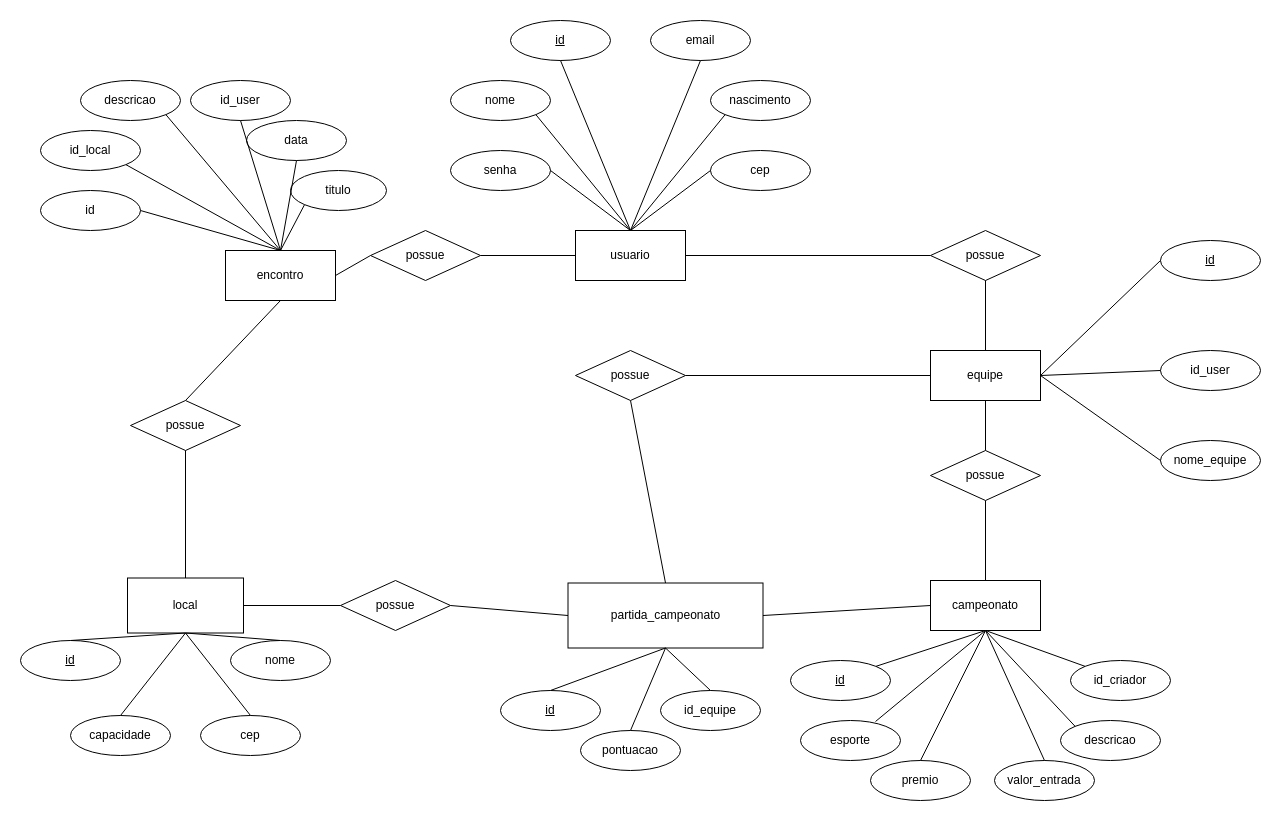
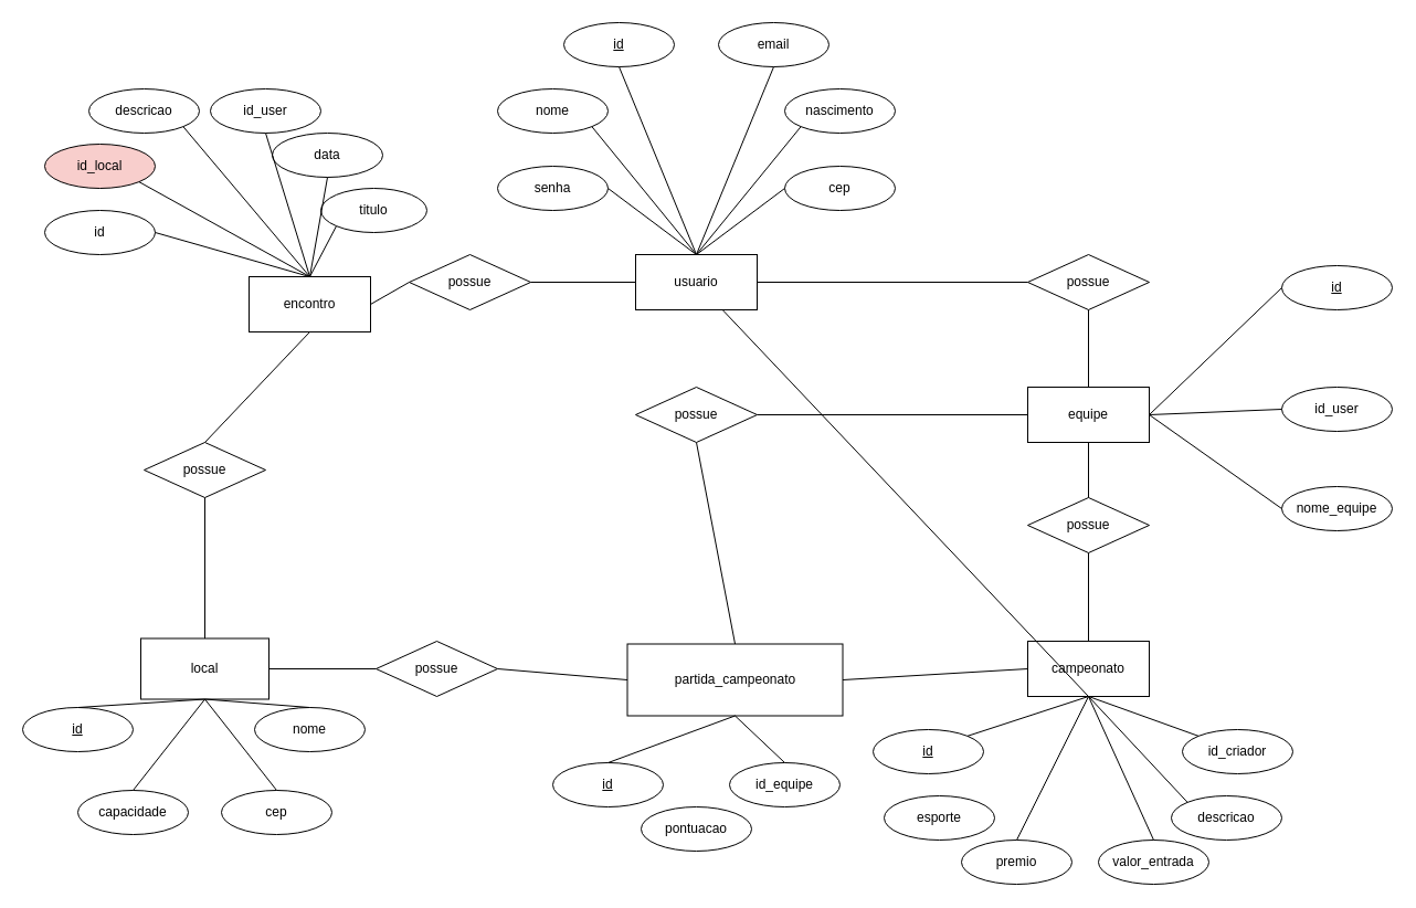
  <mxCell id="0" />
  <mxCell id="1" parent="0" />
  <mxCell id="2" value="usuario" style="html=1;whiteSpace=wrap;" parent="1" vertex="1"><mxGeometry x="575" y="230" width="110" height="50" as="geometry" /></mxCell>
  <mxCell id="3" value="&lt;u&gt;id&lt;/u&gt;" style="ellipse;whiteSpace=wrap;html=1;align=center;" parent="1" vertex="1"><mxGeometry x="510" y="20" width="100" height="40" as="geometry" /></mxCell>
  <mxCell id="4" value="senha" style="ellipse;whiteSpace=wrap;html=1;align=center;" parent="1" vertex="1"><mxGeometry x="450" y="150" width="100" height="40" as="geometry" /></mxCell>
  <mxCell id="5" value="nome" style="ellipse;whiteSpace=wrap;html=1;align=center;" parent="1" vertex="1"><mxGeometry x="450" y="80" width="100" height="40" as="geometry" /></mxCell>
  <mxCell id="6" value="email" style="ellipse;whiteSpace=wrap;html=1;align=center;" parent="1" vertex="1"><mxGeometry x="650" y="20" width="100" height="40" as="geometry" /></mxCell>
  <mxCell id="7" value="nascimento" style="ellipse;whiteSpace=wrap;html=1;align=center;" parent="1" vertex="1"><mxGeometry x="710" y="80" width="100" height="40" as="geometry" /></mxCell>
  <mxCell id="8" value="" style="endArrow=none;html=1;rounded=0;exitX=0.5;exitY=1;exitDx=0;exitDy=0;entryX=0.5;entryY=0;entryDx=0;entryDy=0;" parent="1" source="3" target="2" edge="1"><mxGeometry width="50" height="50" relative="1" as="geometry"><mxPoint x="580" y="185" as="sourcePoint" /><mxPoint x="630" y="135" as="targetPoint" /></mxGeometry></mxCell>
  <mxCell id="9" value="" style="endArrow=none;html=1;rounded=0;entryX=0.5;entryY=0;entryDx=0;entryDy=0;exitX=1;exitY=1;exitDx=0;exitDy=0;" parent="1" source="5" target="2" edge="1"><mxGeometry width="50" height="50" relative="1" as="geometry"><mxPoint x="490" y="155" as="sourcePoint" /><mxPoint x="640" y="145" as="targetPoint" /></mxGeometry></mxCell>
  <mxCell id="10" value="" style="endArrow=none;html=1;rounded=0;entryX=0.5;entryY=0;entryDx=0;entryDy=0;exitX=1;exitY=0.5;exitDx=0;exitDy=0;" parent="1" source="4" target="2" edge="1"><mxGeometry width="50" height="50" relative="1" as="geometry"><mxPoint x="600" y="205" as="sourcePoint" /><mxPoint x="650" y="155" as="targetPoint" /></mxGeometry></mxCell>
  <mxCell id="11" value="" style="endArrow=none;html=1;rounded=0;entryX=0.5;entryY=0;entryDx=0;entryDy=0;exitX=0;exitY=1;exitDx=0;exitDy=0;" parent="1" source="7" target="2" edge="1"><mxGeometry width="50" height="50" relative="1" as="geometry"><mxPoint x="740" y="130" as="sourcePoint" /><mxPoint x="690" y="115" as="targetPoint" /></mxGeometry></mxCell>
  <mxCell id="12" value="" style="endArrow=none;html=1;rounded=0;exitX=0.5;exitY=1;exitDx=0;exitDy=0;entryX=0.5;entryY=0;entryDx=0;entryDy=0;" parent="1" source="6" target="2" edge="1"><mxGeometry width="50" height="50" relative="1" as="geometry"><mxPoint x="620" y="225" as="sourcePoint" /><mxPoint x="670" y="175" as="targetPoint" /></mxGeometry></mxCell>
  <mxCell id="13" value="cep" style="ellipse;whiteSpace=wrap;html=1;align=center;" parent="1" vertex="1"><mxGeometry x="710" y="150" width="100" height="40" as="geometry" /></mxCell>
  <mxCell id="14" value="" style="endArrow=none;html=1;rounded=0;entryX=0;entryY=0.5;entryDx=0;entryDy=0;exitX=0.5;exitY=0;exitDx=0;exitDy=0;" parent="1" source="2" target="13" edge="1"><mxGeometry width="50" height="50" relative="1" as="geometry"><mxPoint x="830" y="355" as="sourcePoint" /><mxPoint x="890" y="195" as="targetPoint" /></mxGeometry></mxCell>
  <mxCell id="15" value="campeonato" style="rounded=0;whiteSpace=wrap;html=1;" parent="1" vertex="1"><mxGeometry x="930" y="580" width="110" height="50" as="geometry" /></mxCell>
  <mxCell id="16" value="&lt;u&gt;id&lt;/u&gt;" style="ellipse;whiteSpace=wrap;html=1;align=center;" parent="1" vertex="1"><mxGeometry x="790" y="660" width="100" height="40" as="geometry" /></mxCell>
  <mxCell id="17" value="premio" style="ellipse;whiteSpace=wrap;html=1;align=center;" parent="1" vertex="1"><mxGeometry x="870" y="760" width="100" height="40" as="geometry" /></mxCell>
  <mxCell id="18" value="esporte" style="ellipse;whiteSpace=wrap;html=1;align=center;" parent="1" vertex="1"><mxGeometry x="800" y="720" width="100" height="40" as="geometry" /></mxCell>
  <mxCell id="19" value="id_criador" style="ellipse;whiteSpace=wrap;html=1;align=center;" parent="1" vertex="1"><mxGeometry x="1070" y="660" width="100" height="40" as="geometry" /></mxCell>
  <mxCell id="20" value="descricao" style="ellipse;whiteSpace=wrap;html=1;align=center;" parent="1" vertex="1"><mxGeometry x="1060" y="720" width="100" height="40" as="geometry" /></mxCell>
  <mxCell id="21" value="valor_entrada" style="ellipse;whiteSpace=wrap;html=1;align=center;" parent="1" vertex="1"><mxGeometry x="994" y="760" width="100" height="40" as="geometry" /></mxCell>
  <mxCell id="22" value="" style="endArrow=none;html=1;rounded=0;entryX=1;entryY=0;entryDx=0;entryDy=0;exitX=0.5;exitY=1;exitDx=0;exitDy=0;" parent="1" source="15" target="16" edge="1"><mxGeometry width="50" height="50" relative="1" as="geometry"><mxPoint x="1250" y="470" as="sourcePoint" /><mxPoint x="1314" y="630" as="targetPoint" /></mxGeometry></mxCell>
- <mxCell id="23" value="" style="endArrow=none;html=1;rounded=0;entryX=0.75;entryY=0.025;entryDx=0;entryDy=0;exitX=0.5;exitY=1;exitDx=0;exitDy=0;entryPerimeter=0;" parent="1" source="15" target="18" edge="1"><mxGeometry width="50" height="50" relative="1" as="geometry"><mxPoint x="990" y="640" as="sourcePoint" /><mxPoint x="870" y="670" as="targetPoint" /></mxGeometry></mxCell>
+ <mxCell id="23" value="" style="endArrow=none;html=1;rounded=0;exitX=0.5;exitY=1;exitDx=0;exitDy=0;" parent="1" source="15" target="2" edge="1"><mxGeometry width="50" height="50" relative="1" as="geometry"><mxPoint x="990" y="640" as="sourcePoint" /><mxPoint x="870" y="670" as="targetPoint" /></mxGeometry></mxCell>
  <mxCell id="24" value="" style="endArrow=none;html=1;rounded=0;entryX=0.5;entryY=0;entryDx=0;entryDy=0;exitX=0.5;exitY=1;exitDx=0;exitDy=0;" parent="1" source="15" target="21" edge="1"><mxGeometry width="50" height="50" relative="1" as="geometry"><mxPoint x="1000" y="650" as="sourcePoint" /><mxPoint x="880" y="680" as="targetPoint" /></mxGeometry></mxCell>
  <mxCell id="25" value="" style="endArrow=none;html=1;rounded=0;entryX=0.5;entryY=0;entryDx=0;entryDy=0;exitX=0.5;exitY=1;exitDx=0;exitDy=0;" parent="1" source="15" target="17" edge="1"><mxGeometry width="50" height="50" relative="1" as="geometry"><mxPoint x="1010" y="660" as="sourcePoint" /><mxPoint x="890" y="690" as="targetPoint" /></mxGeometry></mxCell>
  <mxCell id="26" value="" style="endArrow=none;html=1;rounded=0;entryX=0.5;entryY=1;entryDx=0;entryDy=0;exitX=0;exitY=0;exitDx=0;exitDy=0;" parent="1" source="20" target="15" edge="1"><mxGeometry width="50" height="50" relative="1" as="geometry"><mxPoint x="1020" y="670" as="sourcePoint" /><mxPoint x="900" y="700" as="targetPoint" /></mxGeometry></mxCell>
  <mxCell id="27" value="" style="endArrow=none;html=1;rounded=0;entryX=0.5;entryY=1;entryDx=0;entryDy=0;exitX=0;exitY=0;exitDx=0;exitDy=0;" parent="1" source="19" target="15" edge="1"><mxGeometry width="50" height="50" relative="1" as="geometry"><mxPoint x="1030" y="680" as="sourcePoint" /><mxPoint x="910" y="710" as="targetPoint" /></mxGeometry></mxCell>
  <mxCell id="28" value="equipe" style="rounded=0;whiteSpace=wrap;html=1;" parent="1" vertex="1"><mxGeometry x="930" y="350" width="110" height="50" as="geometry" /></mxCell>
  <mxCell id="29" value="&lt;u&gt;id&lt;/u&gt;" style="ellipse;whiteSpace=wrap;html=1;align=center;" parent="1" vertex="1"><mxGeometry x="1160" y="240" width="100" height="40" as="geometry" /></mxCell>
  <mxCell id="30" value="" style="endArrow=none;html=1;rounded=0;exitX=0;exitY=0.5;exitDx=0;exitDy=0;entryX=1;entryY=0.5;entryDx=0;entryDy=0;" parent="1" source="29" target="28" edge="1"><mxGeometry width="50" height="50" relative="1" as="geometry"><mxPoint x="1790" y="380" as="sourcePoint" /><mxPoint x="1230" y="390" as="targetPoint" /></mxGeometry></mxCell>
  <mxCell id="31" value="id_user" style="ellipse;whiteSpace=wrap;html=1;align=center;" parent="1" vertex="1"><mxGeometry x="1160" y="350" width="100" height="40" as="geometry" /></mxCell>
  <mxCell id="32" value="" style="endArrow=none;html=1;rounded=0;exitX=0;exitY=0.5;exitDx=0;exitDy=0;entryX=1;entryY=0.5;entryDx=0;entryDy=0;" parent="1" source="31" target="28" edge="1"><mxGeometry width="50" height="50" relative="1" as="geometry"><mxPoint x="920" y="460" as="sourcePoint" /><mxPoint x="1070" y="420" as="targetPoint" /></mxGeometry></mxCell>
  <mxCell id="33" value="possue" style="shape=rhombus;perimeter=rhombusPerimeter;whiteSpace=wrap;html=1;align=center;" parent="1" vertex="1"><mxGeometry x="930" y="230" width="110" height="50" as="geometry" /></mxCell>
  <mxCell id="34" value="" style="endArrow=none;html=1;rounded=0;exitX=0.5;exitY=1;exitDx=0;exitDy=0;entryX=0.5;entryY=0;entryDx=0;entryDy=0;" parent="1" source="33" target="28" edge="1"><mxGeometry width="50" height="50" relative="1" as="geometry"><mxPoint x="1030" y="400" as="sourcePoint" /><mxPoint x="1120" y="350" as="targetPoint" /></mxGeometry></mxCell>
  <mxCell id="35" value="" style="endArrow=none;html=1;rounded=0;entryX=0;entryY=0.5;entryDx=0;entryDy=0;exitX=1;exitY=0.5;exitDx=0;exitDy=0;" parent="1" source="2" target="33" edge="1"><mxGeometry width="50" height="50" relative="1" as="geometry"><mxPoint x="640" y="195" as="sourcePoint" /><mxPoint x="720" y="195" as="targetPoint" /></mxGeometry></mxCell>
  <mxCell id="36" value="possue" style="shape=rhombus;perimeter=rhombusPerimeter;whiteSpace=wrap;html=1;align=center;" parent="1" vertex="1"><mxGeometry x="340" y="580" width="110" height="50" as="geometry" /></mxCell>
  <mxCell id="37" value="" style="endArrow=none;html=1;rounded=0;exitX=0.5;exitY=0;exitDx=0;exitDy=0;entryX=0.5;entryY=1;entryDx=0;entryDy=0;" parent="1" source="15" target="63" edge="1"><mxGeometry width="50" height="50" relative="1" as="geometry"><mxPoint x="1280" y="210" as="sourcePoint" /><mxPoint x="990" y="440" as="targetPoint" /></mxGeometry></mxCell>
  <mxCell id="38" value="nome_equipe" style="ellipse;whiteSpace=wrap;html=1;align=center;" parent="1" vertex="1"><mxGeometry x="1160" y="440" width="100" height="40" as="geometry" /></mxCell>
  <mxCell id="39" value="" style="endArrow=none;html=1;rounded=0;entryX=1;entryY=0.5;entryDx=0;entryDy=0;exitX=0;exitY=0.5;exitDx=0;exitDy=0;" parent="1" source="38" target="28" edge="1"><mxGeometry width="50" height="50" relative="1" as="geometry"><mxPoint x="1160" y="440" as="sourcePoint" /><mxPoint x="1050" y="365" as="targetPoint" /></mxGeometry></mxCell>
  <mxCell id="40" value="partida_campeonato" style="rounded=0;whiteSpace=wrap;html=1;" parent="1" vertex="1"><mxGeometry x="567.5" y="582.5" width="195" height="65" as="geometry" /></mxCell>
  <mxCell id="41" value="&lt;u&gt;id&lt;/u&gt;" style="ellipse;whiteSpace=wrap;html=1;align=center;" parent="1" vertex="1"><mxGeometry x="500" y="690" width="100" height="40" as="geometry" /></mxCell>
  <mxCell id="42" value="" style="endArrow=none;html=1;rounded=0;exitX=0.5;exitY=0;exitDx=0;exitDy=0;entryX=0.5;entryY=1;entryDx=0;entryDy=0;" parent="1" source="41" target="40" edge="1"><mxGeometry width="50" height="50" relative="1" as="geometry"><mxPoint x="1276" y="745" as="sourcePoint" /><mxPoint x="486" y="585" as="targetPoint" /></mxGeometry></mxCell>
  <mxCell id="43" value="" style="endArrow=none;html=1;rounded=0;exitX=0;exitY=0.5;exitDx=0;exitDy=0;entryX=1;entryY=0.5;entryDx=0;entryDy=0;" parent="1" source="15" target="40" edge="1"><mxGeometry width="50" height="50" relative="1" as="geometry"><mxPoint x="1130" y="585" as="sourcePoint" /><mxPoint x="1620" y="610" as="targetPoint" /></mxGeometry></mxCell>
  <mxCell id="44" value="id_equipe" style="ellipse;whiteSpace=wrap;html=1;align=center;" parent="1" vertex="1"><mxGeometry x="660" y="690" width="100" height="40" as="geometry" /></mxCell>
  <mxCell id="45" value="" style="endArrow=none;html=1;rounded=0;exitX=0.5;exitY=0;exitDx=0;exitDy=0;entryX=0.5;entryY=1;entryDx=0;entryDy=0;" parent="1" source="44" target="40" edge="1"><mxGeometry width="50" height="50" relative="1" as="geometry"><mxPoint x="516" y="765" as="sourcePoint" /><mxPoint x="606" y="710" as="targetPoint" /></mxGeometry></mxCell>
  <mxCell id="46" value="local" style="rounded=0;whiteSpace=wrap;html=1;" parent="1" vertex="1"><mxGeometry x="127" y="577.5" width="116" height="55" as="geometry" /></mxCell>
  <mxCell id="47" value="&lt;u&gt;id&lt;/u&gt;" style="ellipse;whiteSpace=wrap;html=1;align=center;" parent="1" vertex="1"><mxGeometry x="20" y="640" width="100" height="40" as="geometry" /></mxCell>
  <mxCell id="48" value="nome" style="ellipse;whiteSpace=wrap;html=1;align=center;" parent="1" vertex="1"><mxGeometry x="230" y="640" width="100" height="40" as="geometry" /></mxCell>
  <mxCell id="49" value="capacidade" style="ellipse;whiteSpace=wrap;html=1;align=center;" parent="1" vertex="1"><mxGeometry x="70" y="715" width="100" height="40" as="geometry" /></mxCell>
  <mxCell id="50" value="" style="endArrow=none;html=1;rounded=0;entryX=0.5;entryY=1;entryDx=0;entryDy=0;exitX=0.5;exitY=0;exitDx=0;exitDy=0;" parent="1" source="47" target="46" edge="1"><mxGeometry width="50" height="50" relative="1" as="geometry"><mxPoint x="120" y="715" as="sourcePoint" /><mxPoint x="170" y="665" as="targetPoint" /></mxGeometry></mxCell>
  <mxCell id="51" value="" style="endArrow=none;html=1;rounded=0;entryX=0.5;entryY=1;entryDx=0;entryDy=0;exitX=0.5;exitY=0;exitDx=0;exitDy=0;" parent="1" source="48" target="46" edge="1"><mxGeometry width="50" height="50" relative="1" as="geometry"><mxPoint x="120" y="695" as="sourcePoint" /><mxPoint x="190" y="625" as="targetPoint" /></mxGeometry></mxCell>
  <mxCell id="52" value="" style="endArrow=none;html=1;rounded=0;entryX=0.5;entryY=1;entryDx=0;entryDy=0;exitX=0.5;exitY=0;exitDx=0;exitDy=0;" parent="1" source="49" target="46" edge="1"><mxGeometry width="50" height="50" relative="1" as="geometry"><mxPoint x="260" y="695" as="sourcePoint" /><mxPoint x="190" y="625" as="targetPoint" /></mxGeometry></mxCell>
  <mxCell id="53" value="cep" style="ellipse;whiteSpace=wrap;html=1;align=center;" parent="1" vertex="1"><mxGeometry x="200" y="715" width="100" height="40" as="geometry" /></mxCell>
  <mxCell id="54" value="" style="endArrow=none;html=1;rounded=0;exitX=0.5;exitY=0;exitDx=0;exitDy=0;entryX=0.5;entryY=1;entryDx=0;entryDy=0;" parent="1" source="53" target="46" edge="1"><mxGeometry width="50" height="50" relative="1" as="geometry"><mxPoint x="190" y="735" as="sourcePoint" /><mxPoint x="194" y="625" as="targetPoint" /></mxGeometry></mxCell>
  <mxCell id="55" value="encontro" style="rounded=0;whiteSpace=wrap;html=1;" parent="1" vertex="1"><mxGeometry x="225" y="250" width="110" height="50" as="geometry" /></mxCell>
  <mxCell id="56" value="" style="endArrow=none;html=1;rounded=0;entryX=0;entryY=0.5;entryDx=0;entryDy=0;exitX=1;exitY=0.5;exitDx=0;exitDy=0;" parent="1" source="55" target="60" edge="1"><mxGeometry width="50" height="50" relative="1" as="geometry"><mxPoint x="440" y="300" as="sourcePoint" /><mxPoint x="520" y="360" as="targetPoint" /></mxGeometry></mxCell>
  <mxCell id="57" value="titulo" style="ellipse;whiteSpace=wrap;html=1;align=center;" parent="1" vertex="1"><mxGeometry x="290" y="170" width="96" height="40" as="geometry" /></mxCell>
- <mxCell id="58" value="id_local" style="ellipse;whiteSpace=wrap;html=1;align=center;" parent="1" vertex="1"><mxGeometry x="40" y="130" width="100" height="40" as="geometry" /></mxCell>
+ <mxCell id="58" value="id_local" style="ellipse;whiteSpace=wrap;html=1;align=center;fillColor=#f8cecc;" parent="1" vertex="1"><mxGeometry x="40" y="130" width="100" height="40" as="geometry" /></mxCell>
  <mxCell id="59" value="descricao" style="ellipse;whiteSpace=wrap;html=1;align=center;" parent="1" vertex="1"><mxGeometry x="80" y="80" width="100" height="40" as="geometry" /></mxCell>
  <mxCell id="60" value="possue" style="shape=rhombus;perimeter=rhombusPerimeter;whiteSpace=wrap;html=1;align=center;" parent="1" vertex="1"><mxGeometry x="370" y="230" width="110" height="50" as="geometry" /></mxCell>
  <mxCell id="61" value="" style="endArrow=none;html=1;rounded=0;entryX=1;entryY=0.5;entryDx=0;entryDy=0;exitX=0;exitY=0.5;exitDx=0;exitDy=0;" parent="1" source="2" target="60" edge="1"><mxGeometry width="50" height="50" relative="1" as="geometry"><mxPoint x="480" y="280" as="sourcePoint" /><mxPoint x="480" y="400" as="targetPoint" /></mxGeometry></mxCell>
  <mxCell id="62" value="possue" style="shape=rhombus;perimeter=rhombusPerimeter;whiteSpace=wrap;html=1;align=center;" parent="1" vertex="1"><mxGeometry x="130" y="400" width="110" height="50" as="geometry" /></mxCell>
  <mxCell id="63" value="possue" style="shape=rhombus;perimeter=rhombusPerimeter;whiteSpace=wrap;html=1;align=center;" parent="1" vertex="1"><mxGeometry x="930" y="450" width="110" height="50" as="geometry" /></mxCell>
  <mxCell id="64" value="" style="endArrow=none;html=1;rounded=0;exitX=0.5;exitY=1;exitDx=0;exitDy=0;entryX=0.5;entryY=0;entryDx=0;entryDy=0;" parent="1" source="28" target="63" edge="1"><mxGeometry width="50" height="50" relative="1" as="geometry"><mxPoint x="1070" y="450" as="sourcePoint" /><mxPoint x="1000" y="450" as="targetPoint" /></mxGeometry></mxCell>
  <mxCell id="65" value="" style="endArrow=none;html=1;rounded=0;entryX=0.5;entryY=1;entryDx=0;entryDy=0;exitX=0.5;exitY=0;exitDx=0;exitDy=0;" parent="1" source="46" target="62" edge="1"><mxGeometry width="50" height="50" relative="1" as="geometry"><mxPoint x="230" y="450" as="sourcePoint" /><mxPoint x="360" y="450" as="targetPoint" /></mxGeometry></mxCell>
  <mxCell id="66" value="" style="endArrow=none;html=1;rounded=0;entryX=0.5;entryY=0;entryDx=0;entryDy=0;exitX=0.5;exitY=1;exitDx=0;exitDy=0;" parent="1" source="55" target="62" edge="1"><mxGeometry width="50" height="50" relative="1" as="geometry"><mxPoint x="260" y="360" as="sourcePoint" /><mxPoint x="390" y="360" as="targetPoint" /></mxGeometry></mxCell>
  <mxCell id="67" value="" style="endArrow=none;html=1;rounded=0;entryX=0.5;entryY=0;entryDx=0;entryDy=0;exitX=0.5;exitY=1;exitDx=0;exitDy=0;" parent="1" source="68" target="40" edge="1"><mxGeometry width="50" height="50" relative="1" as="geometry"><mxPoint x="757.369" y="532.5" as="sourcePoint" /><mxPoint x="656" y="595" as="targetPoint" /></mxGeometry></mxCell>
  <mxCell id="68" value="possue" style="shape=rhombus;perimeter=rhombusPerimeter;whiteSpace=wrap;html=1;align=center;rotation=0;" parent="1" vertex="1"><mxGeometry x="575" y="350" width="110" height="50" as="geometry" /></mxCell>
  <mxCell id="69" value="" style="endArrow=none;html=1;rounded=0;entryX=1;entryY=0.5;entryDx=0;entryDy=0;exitX=0;exitY=0.5;exitDx=0;exitDy=0;" parent="1" source="28" target="68" edge="1"><mxGeometry width="50" height="50" relative="1" as="geometry"><mxPoint x="811" y="360" as="sourcePoint" /><mxPoint x="710" y="432" as="targetPoint" /></mxGeometry></mxCell>
  <mxCell id="70" value="" style="endArrow=none;html=1;rounded=0;entryX=1;entryY=0.5;entryDx=0;entryDy=0;exitX=0;exitY=0.5;exitDx=0;exitDy=0;" parent="1" source="36" target="46" edge="1"><mxGeometry width="50" height="50" relative="1" as="geometry"><mxPoint x="711" y="640" as="sourcePoint" /><mxPoint x="610" y="712" as="targetPoint" /></mxGeometry></mxCell>
  <mxCell id="71" value="" style="endArrow=none;html=1;rounded=0;entryX=1;entryY=0.5;entryDx=0;entryDy=0;exitX=0;exitY=0.5;exitDx=0;exitDy=0;" parent="1" source="40" target="36" edge="1"><mxGeometry width="50" height="50" relative="1" as="geometry"><mxPoint x="767" y="543" as="sourcePoint" /><mxPoint x="666" y="615" as="targetPoint" /></mxGeometry></mxCell>
  <mxCell id="72" value="" style="endArrow=none;html=1;rounded=0;entryX=1;entryY=1;entryDx=0;entryDy=0;exitX=0.5;exitY=0;exitDx=0;exitDy=0;" parent="1" source="55" target="59" edge="1"><mxGeometry width="50" height="50" relative="1" as="geometry"><mxPoint x="195" y="290" as="sourcePoint" /><mxPoint x="195" y="410" as="targetPoint" /></mxGeometry></mxCell>
  <mxCell id="73" value="data" style="ellipse;whiteSpace=wrap;html=1;align=center;" parent="1" vertex="1"><mxGeometry x="246" y="120" width="100" height="40" as="geometry" /></mxCell>
  <mxCell id="74" value="" style="endArrow=none;html=1;rounded=0;entryX=0.5;entryY=0;entryDx=0;entryDy=0;exitX=0.5;exitY=1;exitDx=0;exitDy=0;" parent="1" source="73" target="55" edge="1"><mxGeometry width="50" height="50" relative="1" as="geometry"><mxPoint x="195" y="240" as="sourcePoint" /><mxPoint x="135" y="154" as="targetPoint" /></mxGeometry></mxCell>
  <mxCell id="75" value="" style="endArrow=none;html=1;rounded=0;entryX=0.5;entryY=0;entryDx=0;entryDy=0;exitX=1;exitY=1;exitDx=0;exitDy=0;" parent="1" source="58" target="55" edge="1"><mxGeometry width="50" height="50" relative="1" as="geometry"><mxPoint x="205" as="sourcePoint" y="250" /><mxPoint x="145" y="164" as="targetPoint" /></mxGeometry></mxCell>
  <mxCell id="76" value="" style="endArrow=none;html=1;rounded=0;entryX=0.5;entryY=0;entryDx=0;entryDy=0;exitX=0;exitY=1;exitDx=0;exitDy=0;" parent="1" source="57" target="55" edge="1"><mxGeometry width="50" height="50" relative="1" as="geometry"><mxPoint x="195" y="140" as="sourcePoint" /><mxPoint x="195" y="240" as="targetPoint" /></mxGeometry></mxCell>
  <mxCell id="77" value="pontuacao" style="ellipse;whiteSpace=wrap;html=1;align=center;" parent="1" vertex="1"><mxGeometry x="580" y="730" width="100" height="40" as="geometry" /></mxCell>
- <mxCell id="78" value="" style="endArrow=none;html=1;rounded=0;exitX=0.5;exitY=0;exitDx=0;exitDy=0;entryX=0.5;entryY=1;entryDx=0;entryDy=0;" parent="1" source="77" target="40" edge="1"><mxGeometry width="50" height="50" relative="1" as="geometry"><mxPoint x="550" y="805" as="sourcePoint" /><mxPoint x="640" y="640" as="targetPoint" /></mxGeometry></mxCell>
  <mxCell id="79" value="id_user" style="ellipse;whiteSpace=wrap;html=1;align=center;" parent="1" vertex="1"><mxGeometry x="190" y="80" width="100" height="40" as="geometry" /></mxCell>
  <mxCell id="80" value="" style="endArrow=none;html=1;rounded=0;entryX=0.5;entryY=1;entryDx=0;entryDy=0;exitX=0.5;exitY=0;exitDx=0;exitDy=0;" parent="1" source="55" target="79" edge="1"><mxGeometry width="50" height="50" relative="1" as="geometry"><mxPoint x="170" y="150" as="sourcePoint" /><mxPoint x="135" y="154" as="targetPoint" /></mxGeometry></mxCell>
  <mxCell id="81" value="id" style="ellipse;whiteSpace=wrap;html=1;align=center;" parent="1" vertex="1"><mxGeometry x="40" y="190" width="100" height="40" as="geometry" /></mxCell>
  <mxCell id="82" value="" style="endArrow=none;html=1;rounded=0;exitX=1;exitY=0.5;exitDx=0;exitDy=0;entryX=0.5;entryY=0;entryDx=0;entryDy=0;" parent="1" source="81" target="55" edge="1"><mxGeometry width="50" height="50" relative="1" as="geometry"><mxPoint x="130.355" y="214.142" as="sourcePoint" /><mxPoint x="190" y="230" as="targetPoint" /></mxGeometry></mxCell>
